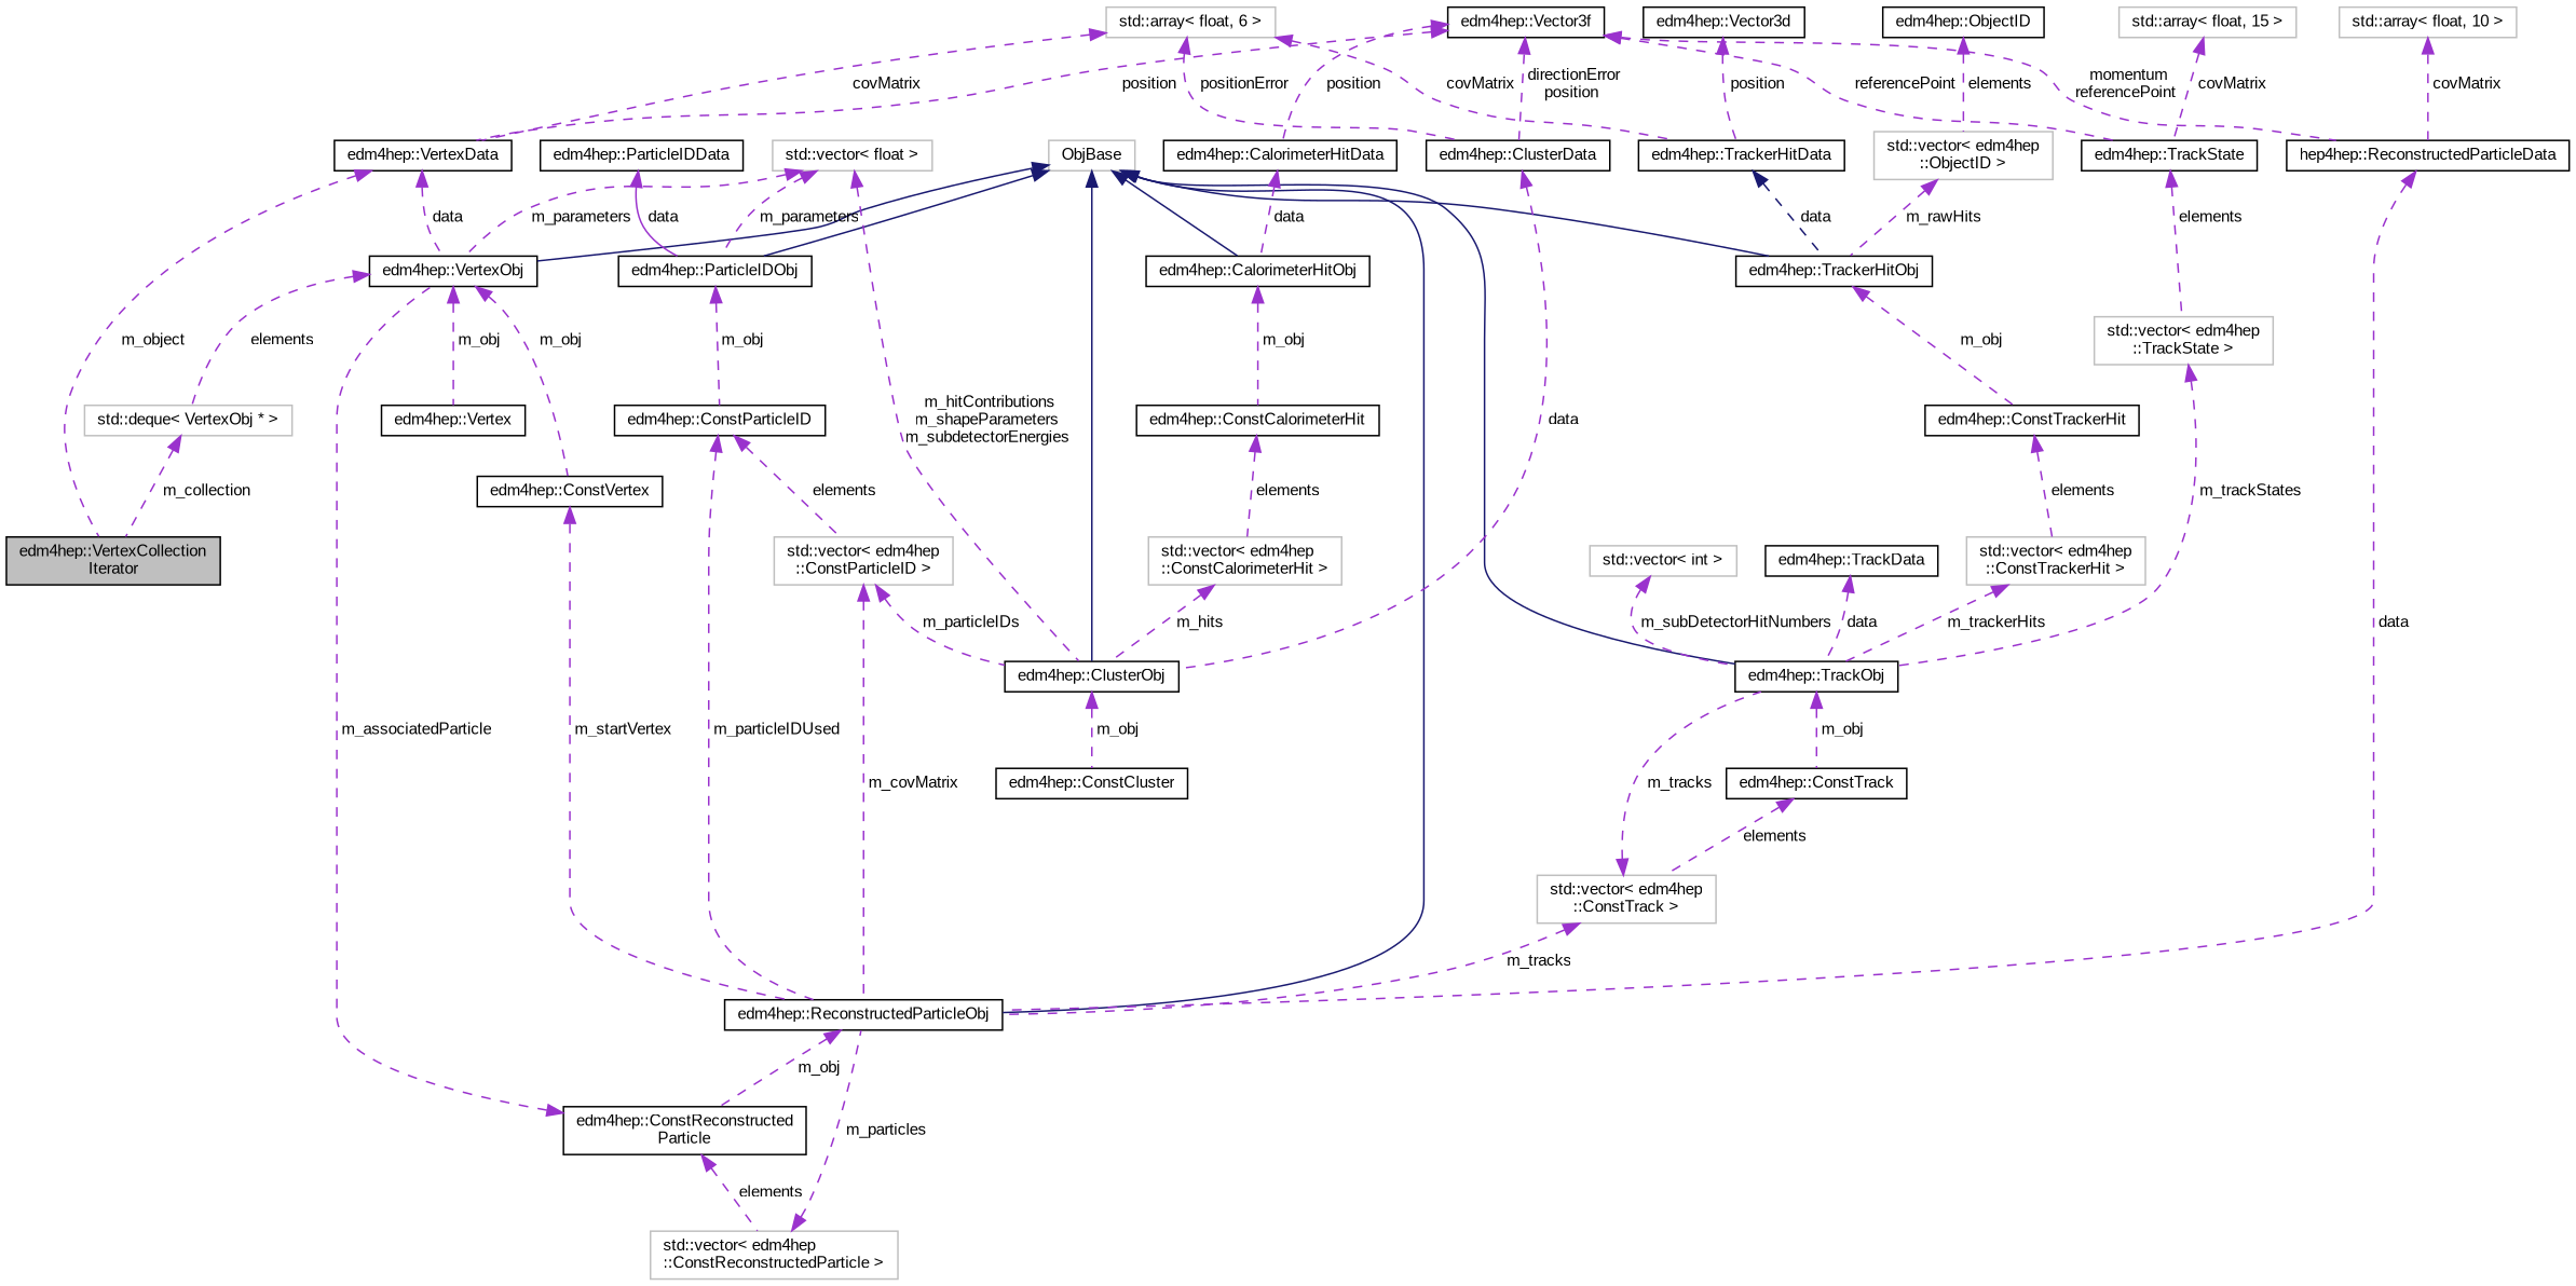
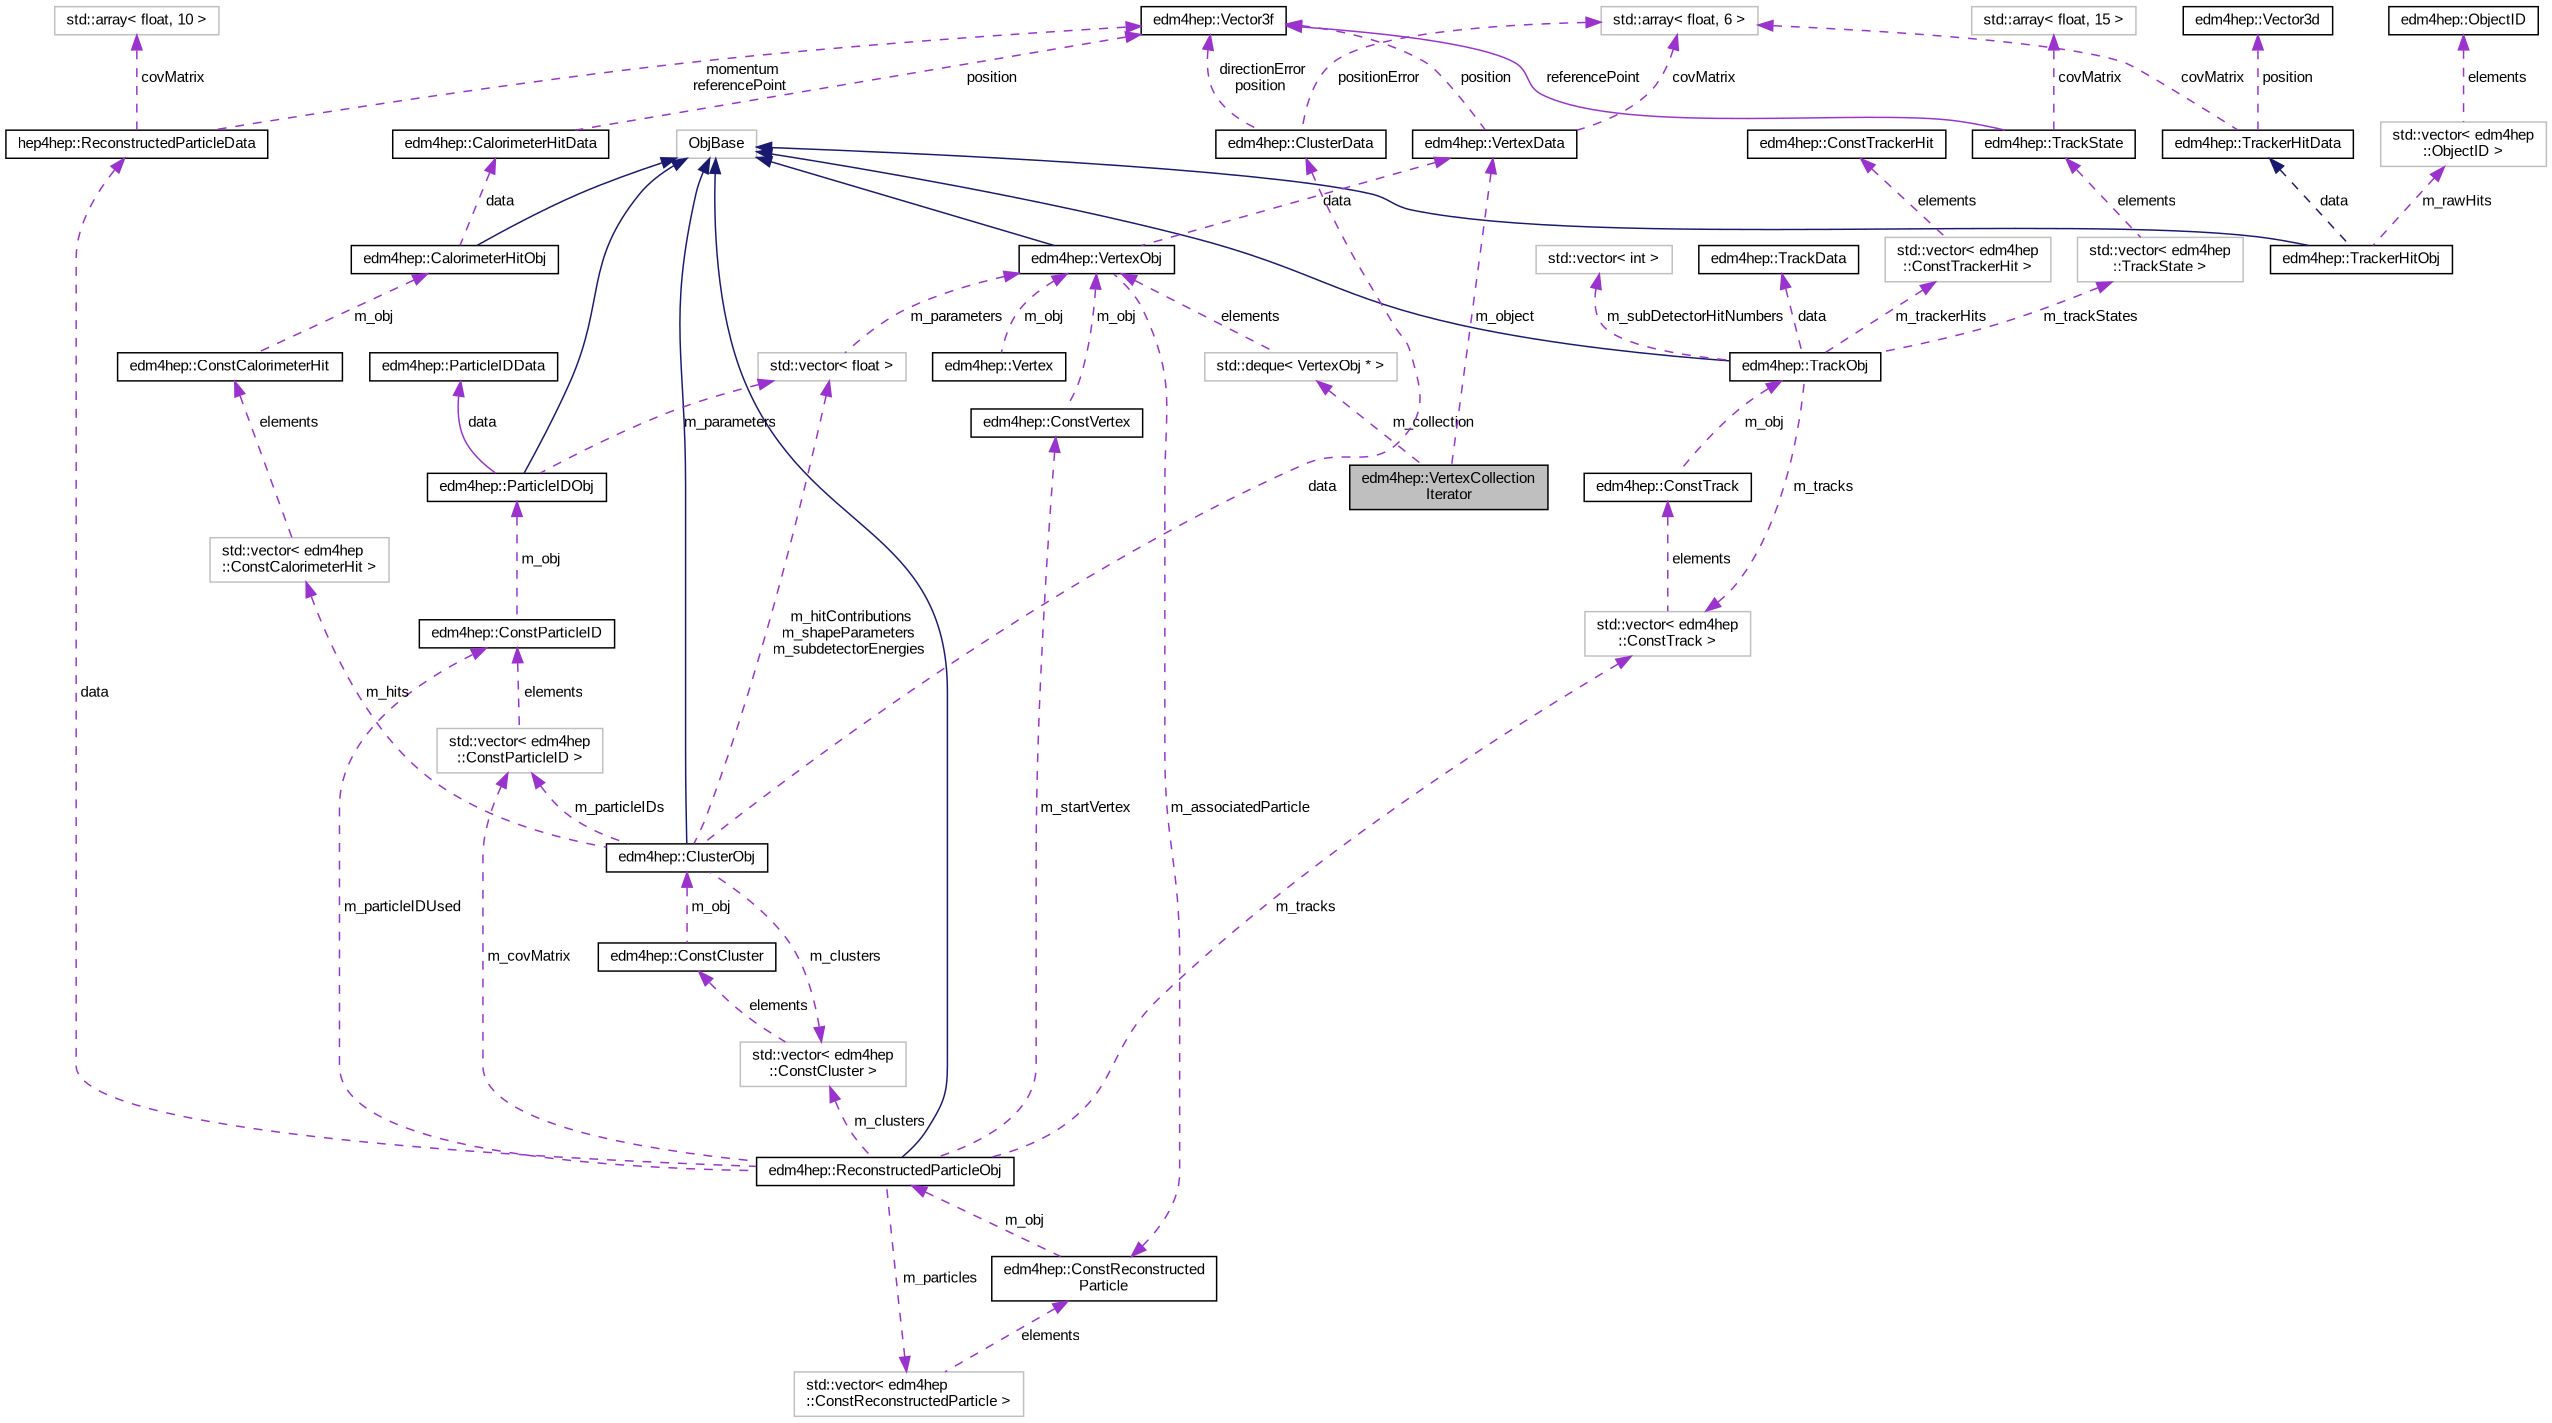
  digraph {
    fontname="Liberation Sans"
    node [color=black fillcolor=white fontname="Liberation Sans" fontsize=10 shape=record style=filled]
    edge [color=darkorchid3 dir=back fontname="Liberation Sans" fontsize=10 labelfontname=Helvetica labelfontsize=10 style=dashed]
    n1 [fillcolor=grey75 fontcolor=black height=0.2 label="edm4hep::VertexCollection\lIterator" width=0.4]
    n2 [color=grey75 height=0.2 label="std::deque\< VertexObj * \>" width=0.4]
    n3 [height=0.2 label="edm4hep::VertexObj" width=0.4]
    n4 [height=0.2 label="edm4hep::ConstVertex" width=0.4]
    n5 [height=0.2 label="edm4hep::Vertex" width=0.4]
    n6 [height=0.2 label="edm4hep::ReconstructedParticleObj" width=0.4]
    n7 [color=grey75 height=0.2 label=ObjBase width=0.4]
    n8 [height=0.2 label="edm4hep::ClusterObj" width=0.4]
    n9 [height=0.2 label="edm4hep::ParticleIDObj" width=0.4]
    n10 [height=0.2 label="edm4hep::CalorimeterHitObj" width=0.4]
    n11 [height=0.2 label="edm4hep::TrackObj" width=0.4]
    n12 [height=0.2 label="edm4hep::TrackerHitObj" width=0.4]
    n13 [height=0.2 label="edm4hep::ConstReconstructed\lParticle" width=0.4]
    n14 [height=0.2 label="edm4hep::ConstCluster" width=0.4]
    n15 [height=0.2 label="edm4hep::ConstParticleID" width=0.4]
    n16 [height=0.2 label="edm4hep::ConstCalorimeterHit" width=0.4]
    n17 [height=0.2 label="edm4hep::ConstTrack" width=0.4]
    n18 [height=0.2 label="edm4hep::ConstTrackerHit" width=0.4]
    n19 [height=0.2 label="edm4hep::VertexData" width=0.4]
    n20 [color=grey75 height=0.2 label="std::array\< float, 6 \>" width=0.4]
    n21 [height=0.2 label="edm4hep::ClusterData" width=0.4]
    n22 [height=0.2 label="edm4hep::TrackerHitData" width=0.4]
    n23 [height=0.2 label="edm4hep::Vector3f" width=0.4]
    n24 [height=0.2 label="edm4hep::CalorimeterHitData" width=0.4]
    n25 [height=0.2 label="edm4hep::TrackState" width=0.4]
    n26 [height=0.2 label="hep4hep::ReconstructedParticleData" width=0.4]
    n27 [color=grey75 height=0.2 label="std::vector\< edm4hep\l::TrackState \>" width=0.4]
    n28 [color=grey75 height=0.2 label="std::vector\< edm4hep\l::ConstReconstructedParticle \>" width=0.4]
+   n29 [color=grey75 height=0.2 label="std::vector\< edm4hep\l::ConstCluster \>" width=0.4]
    n30 [color=grey75 height=0.2 label="std::vector\< edm4hep\l::ConstParticleID \>" width=0.4]
    n31 [height=0.2 label="edm4hep::ParticleIDData" width=0.4]
    n32 [color=grey75 height=0.2 label="std::vector\< float \>" width=0.4]
    n33 [color=grey75 height=0.2 label="std::vector\< edm4hep\l::ConstCalorimeterHit \>" width=0.4]
    n34 [color=grey75 height=0.2 label="std::vector\< edm4hep\l::ConstTrack \>" width=0.4]
    n35 [color=grey75 height=0.2 label="std::array\< float, 15 \>" width=0.4]
    n36 [color=grey75 height=0.2 label="std::vector\< edm4hep\l::ConstTrackerHit \>" width=0.4]
    n37 [color=grey75 height=0.2 label="std::vector\< edm4hep\l::ObjectID \>" width=0.4]
    n38 [height=0.2 label="edm4hep::ObjectID" width=0.4]
    n39 [height=0.2 label="edm4hep::Vector3d" width=0.4]
    n40 [color=grey75 height=0.2 label="std::vector\< int \>" width=0.4]
    n41 [height=0.2 label="edm4hep::TrackData" width=0.4]
    n42 [color=grey75 height=0.2 label="std::array\< float, 10 \>" width=0.4]
    n2 -> n1 [label=" m_collection"]
    n3 -> n2 [label=" elements"]
    n3 -> n4 [label=" m_obj"]
    n3 -> n5 [label=" m_obj"]
    n4 -> n6 [label=" m_startVertex"]
    n6 -> n13 [label=" m_obj"]
    n7 -> n3 [color=midnightblue style=solid]
    n7 -> n6 [color=midnightblue style=solid]
    n7 -> n8 [color=midnightblue style=solid]
    n7 -> n9 [color=midnightblue style=solid]
    n7 -> n10 [color=midnightblue style=solid]
    n7 -> n11 [color=midnightblue style=solid]
    n7 -> n12 [color=midnightblue style=solid]
    n8 -> n14 [label=" m_obj"]
    n9 -> n15 [label=" m_obj"]
    n10 -> n16 [label=" m_obj"]
    n11 -> n17 [label=" m_obj"]
-   n12 -> n18 [label=" m_obj"]
    n13 -> n3 [label=" m_associatedParticle"]
    n13 -> n28 [label=" elements"]
+   n14 -> n29 [label=" elements"]
    n15 -> n6 [label=" m_particleIDUsed"]
    n15 -> n30 [label=" elements"]
    n16 -> n33 [label=" elements"]
    n17 -> n34 [label=" elements"]
    n18 -> n36 [label=" elements"]
    n19 -> n1 [label=" m_object"]
    n19 -> n3 [label=" data"]
    n20 -> n19 [label=" covMatrix"]
    n20 -> n21 [label=" positionError"]
    n20 -> n22 [label=" covMatrix"]
    n21 -> n8 [label=" data"]
    n22 -> n12 [color=midnightblue label=" data"]
    n23 -> n19 [label=" position"]
    n23 -> n21 [label=" directionError\nposition"]
    n23 -> n24 [label=" position"]
-   n23 -> n25 [label=" referencePoint"]
+   n23 -> n25 [label=" referencePoint" style=solid]
    n23 -> n26 [label=" momentum\nreferencePoint"]
    n24 -> n10 [label=" data"]
    n25 -> n27 [label=" elements"]
    n26 -> n6 [label=" data"]
    n27 -> n11 [label=" m_trackStates"]
    n28 -> n6 [label=" m_particles"]
+   n29 -> n6 [label=" m_clusters"]
+   n29 -> n8 [label=" m_clusters"]
    n30 -> n6 [label=" m_covMatrix"]
    n30 -> n8 [label=" m_particleIDs"]
    n31 -> n9 [label=" data" style=solid]
-   n32 -> n3 [label=" m_parameters"]
+   n3 -> n32 [label=" m_parameters"]
    n32 -> n8 [label=" m_hitContributions\nm_shapeParameters\nm_subdetectorEnergies"]
    n32 -> n9 [label=" m_parameters"]
    n33 -> n8 [label=" m_hits"]
    n34 -> n6 [label=" m_tracks"]
    n34 -> n11 [label=" m_tracks"]
    n35 -> n25 [label=" covMatrix"]
    n36 -> n11 [label=" m_trackerHits"]
    n37 -> n12 [label=" m_rawHits"]
    n38 -> n37 [label=" elements"]
    n39 -> n22 [label=" position"]
    n40 -> n11 [label=" m_subDetectorHitNumbers"]
    n41 -> n11 [label=" data"]
    n42 -> n26 [label=" covMatrix"]
  }
